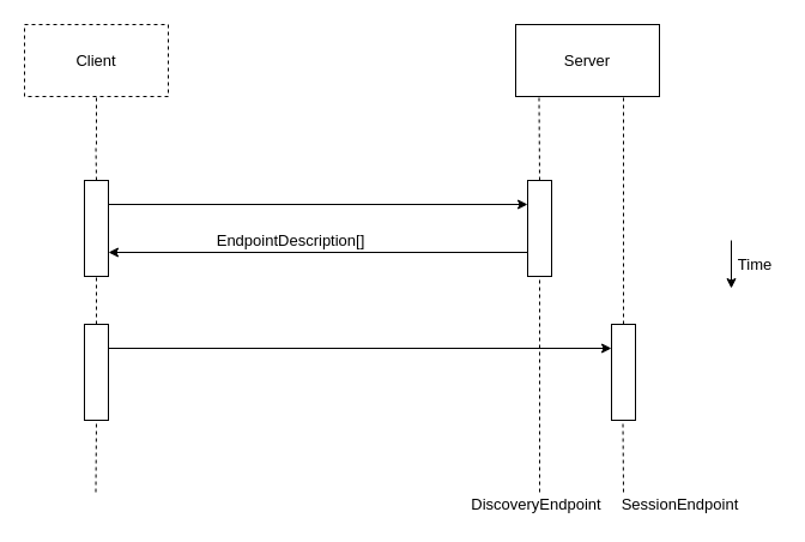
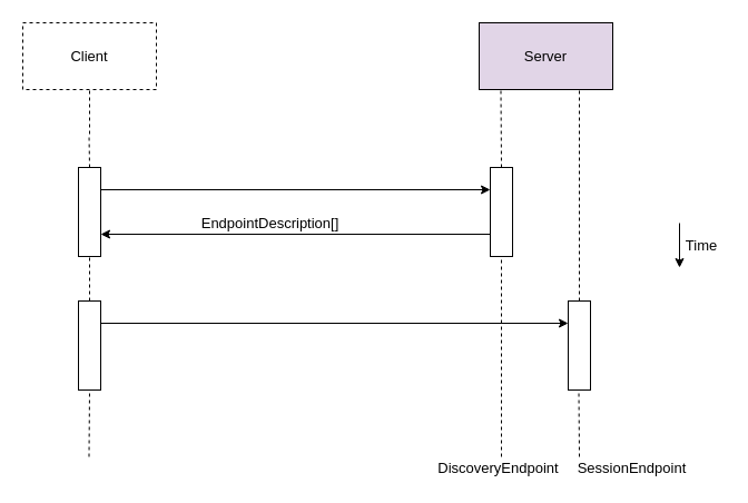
  <mxCell id="0" />
  <mxCell id="1" parent="0" />
  <mxCell id="2" value="Client" style="rounded=0;whiteSpace=wrap;html=1;fontSize=13;dashed=1;" parent="1" vertex="1"><mxGeometry x="20" y="20" width="120" height="60" as="geometry" /></mxCell>
- <mxCell id="3" value="Server" style="rounded=0;whiteSpace=wrap;html=1;fontSize=13;" parent="1" vertex="1"><mxGeometry x="430" y="20" width="120" height="60" as="geometry" /></mxCell>
+ <mxCell id="3" value="Server" style="rounded=0;whiteSpace=wrap;html=1;fontSize=13;fillColor=#e1d5e7;" parent="1" vertex="1"><mxGeometry x="430" y="20" width="120" height="60" as="geometry" /></mxCell>
  <mxCell id="4" value="" style="endArrow=none;dashed=1;html=1;entryX=0.5;entryY=1;entryDx=0;entryDy=0;fontSize=13;" parent="1" target="2" edge="1"><mxGeometry width="50" height="50" relative="1" as="geometry"><mxPoint x="80" y="120" as="sourcePoint" /><mxPoint x="290" y="200" as="targetPoint" /></mxGeometry></mxCell>
  <mxCell id="5" value="" style="rounded=0;whiteSpace=wrap;html=1;fontSize=13;" parent="1" vertex="1"><mxGeometry x="70" y="150" width="20" height="80" as="geometry" /></mxCell>
  <mxCell id="6" value="" style="rounded=0;whiteSpace=wrap;html=1;fontSize=13;" parent="1" vertex="1"><mxGeometry x="440" y="150" width="20" height="80" as="geometry" /></mxCell>
  <mxCell id="7" value="" style="rounded=0;whiteSpace=wrap;html=1;fontSize=13;" parent="1" vertex="1"><mxGeometry x="70" y="270" width="20" height="80" as="geometry" /></mxCell>
  <mxCell id="8" value="" style="rounded=0;whiteSpace=wrap;html=1;fontSize=13;" parent="1" vertex="1"><mxGeometry x="510" y="270" width="20" height="80" as="geometry" /></mxCell>
  <mxCell id="9" value="" style="endArrow=none;dashed=1;html=1;entryX=0.5;entryY=1;entryDx=0;entryDy=0;fontSize=13;exitX=0.5;exitY=0;exitDx=0;exitDy=0;" parent="1" source="6" edge="1"><mxGeometry width="50" height="50" relative="1" as="geometry"><mxPoint x="449.5" y="110" as="sourcePoint" /><mxPoint x="449.5" y="80" as="targetPoint" /></mxGeometry></mxCell>
  <mxCell id="10" value="" style="endArrow=none;dashed=1;html=1;entryX=0.5;entryY=1;entryDx=0;entryDy=0;exitX=0.5;exitY=0;exitDx=0;exitDy=0;fontSize=13;" parent="1" source="7" target="5" edge="1"><mxGeometry width="50" height="50" relative="1" as="geometry"><mxPoint x="90" y="160" as="sourcePoint" /><mxPoint x="90" y="130" as="targetPoint" /></mxGeometry></mxCell>
  <mxCell id="11" value="" style="endArrow=none;dashed=1;html=1;entryX=0.5;entryY=1;entryDx=0;entryDy=0;exitX=0.5;exitY=0;exitDx=0;exitDy=0;fontSize=13;" parent="1" target="7" edge="1"><mxGeometry width="50" height="50" relative="1" as="geometry"><mxPoint x="79.5" y="410" as="sourcePoint" /><mxPoint x="79.5" y="370" as="targetPoint" /></mxGeometry></mxCell>
  <mxCell id="12" value="" style="endArrow=none;dashed=1;html=1;entryX=0.5;entryY=1;entryDx=0;entryDy=0;fontSize=13;" parent="1" target="6" edge="1"><mxGeometry width="50" height="50" relative="1" as="geometry"><mxPoint x="450" y="410" as="sourcePoint" /><mxPoint x="180" y="360" as="targetPoint" /></mxGeometry></mxCell>
  <mxCell id="13" value="" style="endArrow=none;dashed=1;html=1;entryX=0.75;entryY=1;entryDx=0;entryDy=0;exitX=0.5;exitY=0;exitDx=0;exitDy=0;fontSize=13;" parent="1" source="8" target="3" edge="1"><mxGeometry width="50" height="50" relative="1" as="geometry"><mxPoint x="520" y="220" as="sourcePoint" /><mxPoint x="460" y="200" as="targetPoint" /></mxGeometry></mxCell>
  <mxCell id="14" value="" style="endArrow=none;dashed=1;html=1;entryX=0.75;entryY=1;entryDx=0;entryDy=0;fontSize=13;" parent="1" edge="1"><mxGeometry width="50" height="50" relative="1" as="geometry"><mxPoint x="520" y="410" as="sourcePoint" /><mxPoint x="519.5" y="350" as="targetPoint" /></mxGeometry></mxCell>
  <mxCell id="15" value="" style="endArrow=classic;html=1;entryX=0;entryY=0.25;entryDx=0;entryDy=0;fontSize=13;exitX=1;exitY=0.25;exitDx=0;exitDy=0;" parent="1" source="5" target="6" edge="1"><mxGeometry width="50" height="50" relative="1" as="geometry"><mxPoint x="181" y="170" as="sourcePoint" /><mxPoint x="380" y="240" as="targetPoint" /></mxGeometry></mxCell>
  <mxCell id="16" value="" style="endArrow=classic;html=1;entryX=1;entryY=0.75;entryDx=0;entryDy=0;exitX=0;exitY=0.75;exitDx=0;exitDy=0;fontSize=13;" parent="1" source="6" target="5" edge="1"><mxGeometry width="50" height="50" relative="1" as="geometry"><mxPoint x="191" y="180" as="sourcePoint" /><mxPoint x="450" y="180" as="targetPoint" /></mxGeometry></mxCell>
  <mxCell id="17" value="" style="endArrow=classic;html=1;exitX=1;exitY=0.25;exitDx=0;exitDy=0;entryX=0;entryY=0.25;entryDx=0;entryDy=0;fontSize=13;" parent="1" source="7" target="8" edge="1"><mxGeometry width="50" height="50" relative="1" as="geometry"><mxPoint x="330" y="290" as="sourcePoint" /><mxPoint x="380" y="240" as="targetPoint" /></mxGeometry></mxCell>
  <mxCell id="18" value="" style="endArrow=classic;html=1;fontSize=13;" parent="1" edge="1"><mxGeometry width="50" height="50" relative="1" as="geometry"><mxPoint x="610" y="200" as="sourcePoint" /><mxPoint x="610" y="240" as="targetPoint" /></mxGeometry></mxCell>
  <mxCell id="19" value="Time" style="text;html=1;strokeColor=none;fillColor=none;align=center;verticalAlign=middle;whiteSpace=wrap;rounded=0;fontSize=13;" parent="1" vertex="1"><mxGeometry x="610" y="210" width="40" height="20" as="geometry" /></mxCell>
  <mxCell id="20" value="EndpointDescription[]" style="text;html=1;strokeColor=none;fillColor=none;align=center;verticalAlign=middle;whiteSpace=wrap;rounded=0;fontSize=13;" parent="1" vertex="1"><mxGeometry x="185" y="190" width="115" height="20" as="geometry" /></mxCell>
  <mxCell id="21" value="DiscoveryEndpoint" style="text;html=1;strokeColor=none;fillColor=none;align=center;verticalAlign=middle;whiteSpace=wrap;rounded=0;fontSize=13;" parent="1" vertex="1"><mxGeometry x="390" y="410" width="115" height="20" as="geometry" /></mxCell>
  <mxCell id="22" value="SessionEndpoint" style="text;html=1;strokeColor=none;fillColor=none;align=center;verticalAlign=middle;whiteSpace=wrap;rounded=0;fontSize=13;" parent="1" vertex="1"><mxGeometry x="510" y="410" width="115" height="20" as="geometry" /></mxCell>
  <mxCell id="23" value="" style="endArrow=none;dashed=1;html=1;entryX=0.5;entryY=1;entryDx=0;entryDy=0;fontSize=13;" parent="1" edge="1"><mxGeometry width="50" height="50" relative="1" as="geometry"><mxPoint x="80" y="150" as="sourcePoint" /><mxPoint x="79.5" y="120" as="targetPoint" /></mxGeometry></mxCell>
